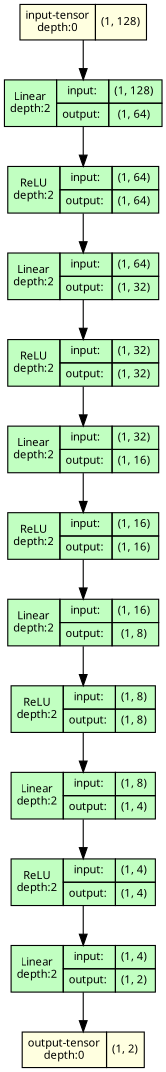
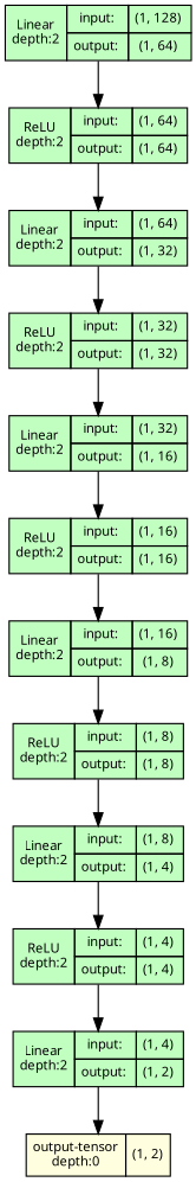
  strict digraph {
    ordering=in
    node [align=left fillcolor=darkseagreen1 fontname="Linux libertine" fontsize=10 margin=0 ranksep=0.1 shape=plaintext style=filled]
    edge [fontsize=10]
-   n1 [fillcolor=lightyellow height=0.2 label=<                     <TABLE BORDER="0" CELLBORDER="1" CELLSPACING="0" CELLPADDING="4">                     <TR><TD>input-tensor<BR/>depth:0</TD><TD>(1, 128)</TD></TR>                     </TABLE>>]
    n2 [height=0.2 label=<                     <TABLE BORDER="0" CELLBORDER="1" CELLSPACING="0" CELLPADDING="4">                     <TR>                         <TD ROWSPAN="2">Linear<BR/>depth:2</TD>                         <TD COLSPAN="2">input:</TD>                         <TD COLSPAN="2">(1, 128) </TD>                     </TR>                     <TR>                         <TD COLSPAN="2">output: </TD>                         <TD COLSPAN="2">(1, 64) </TD>                     </TR>                     </TABLE>>]
    n3 [height=0.2 label=<                     <TABLE BORDER="0" CELLBORDER="1" CELLSPACING="0" CELLPADDING="4">                     <TR>                         <TD ROWSPAN="2">ReLU<BR/>depth:2</TD>                         <TD COLSPAN="2">input:</TD>                         <TD COLSPAN="2">(1, 64) </TD>                     </TR>                     <TR>                         <TD COLSPAN="2">output: </TD>                         <TD COLSPAN="2">(1, 64) </TD>                     </TR>                     </TABLE>>]
    n4 [height=0.2 label=<                     <TABLE BORDER="0" CELLBORDER="1" CELLSPACING="0" CELLPADDING="4">                     <TR>                         <TD ROWSPAN="2">Linear<BR/>depth:2</TD>                         <TD COLSPAN="2">input:</TD>                         <TD COLSPAN="2">(1, 64) </TD>                     </TR>                     <TR>                         <TD COLSPAN="2">output: </TD>                         <TD COLSPAN="2">(1, 32) </TD>                     </TR>                     </TABLE>>]
    n5 [height=0.2 label=<                     <TABLE BORDER="0" CELLBORDER="1" CELLSPACING="0" CELLPADDING="4">                     <TR>                         <TD ROWSPAN="2">ReLU<BR/>depth:2</TD>                         <TD COLSPAN="2">input:</TD>                         <TD COLSPAN="2">(1, 32) </TD>                     </TR>                     <TR>                         <TD COLSPAN="2">output: </TD>                         <TD COLSPAN="2">(1, 32) </TD>                     </TR>                     </TABLE>>]
    n6 [height=0.2 label=<                     <TABLE BORDER="0" CELLBORDER="1" CELLSPACING="0" CELLPADDING="4">                     <TR>                         <TD ROWSPAN="2">Linear<BR/>depth:2</TD>                         <TD COLSPAN="2">input:</TD>                         <TD COLSPAN="2">(1, 32) </TD>                     </TR>                     <TR>                         <TD COLSPAN="2">output: </TD>                         <TD COLSPAN="2">(1, 16) </TD>                     </TR>                     </TABLE>>]
    n7 [height=0.2 label=<                     <TABLE BORDER="0" CELLBORDER="1" CELLSPACING="0" CELLPADDING="4">                     <TR>                         <TD ROWSPAN="2">ReLU<BR/>depth:2</TD>                         <TD COLSPAN="2">input:</TD>                         <TD COLSPAN="2">(1, 16) </TD>                     </TR>                     <TR>                         <TD COLSPAN="2">output: </TD>                         <TD COLSPAN="2">(1, 16) </TD>                     </TR>                     </TABLE>>]
    n8 [height=0.2 label=<                     <TABLE BORDER="0" CELLBORDER="1" CELLSPACING="0" CELLPADDING="4">                     <TR>                         <TD ROWSPAN="2">Linear<BR/>depth:2</TD>                         <TD COLSPAN="2">input:</TD>                         <TD COLSPAN="2">(1, 16) </TD>                     </TR>                     <TR>                         <TD COLSPAN="2">output: </TD>                         <TD COLSPAN="2">(1, 8) </TD>                     </TR>                     </TABLE>>]
    n9 [height=0.2 label=<                     <TABLE BORDER="0" CELLBORDER="1" CELLSPACING="0" CELLPADDING="4">                     <TR>                         <TD ROWSPAN="2">ReLU<BR/>depth:2</TD>                         <TD COLSPAN="2">input:</TD>                         <TD COLSPAN="2">(1, 8) </TD>                     </TR>                     <TR>                         <TD COLSPAN="2">output: </TD>                         <TD COLSPAN="2">(1, 8) </TD>                     </TR>                     </TABLE>>]
    n10 [height=0.2 label=<                     <TABLE BORDER="0" CELLBORDER="1" CELLSPACING="0" CELLPADDING="4">                     <TR>                         <TD ROWSPAN="2">Linear<BR/>depth:2</TD>                         <TD COLSPAN="2">input:</TD>                         <TD COLSPAN="2">(1, 8) </TD>                     </TR>                     <TR>                         <TD COLSPAN="2">output: </TD>                         <TD COLSPAN="2">(1, 4) </TD>                     </TR>                     </TABLE>>]
    n11 [height=0.2 label=<                     <TABLE BORDER="0" CELLBORDER="1" CELLSPACING="0" CELLPADDING="4">                     <TR>                         <TD ROWSPAN="2">ReLU<BR/>depth:2</TD>                         <TD COLSPAN="2">input:</TD>                         <TD COLSPAN="2">(1, 4) </TD>                     </TR>                     <TR>                         <TD COLSPAN="2">output: </TD>                         <TD COLSPAN="2">(1, 4) </TD>                     </TR>                     </TABLE>>]
    n12 [height=0.2 label=<                     <TABLE BORDER="0" CELLBORDER="1" CELLSPACING="0" CELLPADDING="4">                     <TR>                         <TD ROWSPAN="2">Linear<BR/>depth:2</TD>                         <TD COLSPAN="2">input:</TD>                         <TD COLSPAN="2">(1, 4) </TD>                     </TR>                     <TR>                         <TD COLSPAN="2">output: </TD>                         <TD COLSPAN="2">(1, 2) </TD>                     </TR>                     </TABLE>>]
    n13 [fillcolor=lightyellow height=0.2 label=<                     <TABLE BORDER="0" CELLBORDER="1" CELLSPACING="0" CELLPADDING="4">                     <TR><TD>output-tensor<BR/>depth:0</TD><TD>(1, 2)</TD></TR>                     </TABLE>>]
-   n1 -> n2
    n2 -> n3
    n3 -> n4
    n4 -> n5
    n5 -> n6
    n6 -> n7
    n7 -> n8
    n8 -> n9
    n9 -> n10
    n10 -> n11
    n11 -> n12
    n12 -> n13
  }
